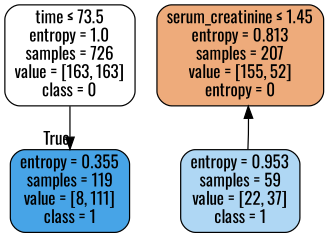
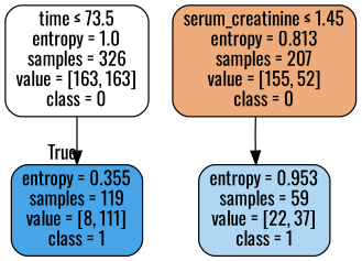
  digraph {
    fontname=Oswald
    node [color=black fontname=Oswald shape=box style="filled, rounded"]
    edge [fontname=Oswald]
-   n1 [fillcolor="#ffffff" label=<time &le; 73.5<br/>entropy = 1.0<br/>samples = 726<br/>value = [163, 163]<br/>class = 0>]
+   n1 [fillcolor="#ffffff" label=<time &le; 73.5<br/>entropy = 1.0<br/>samples = 326<br/>value = [163, 163]<br/>class = 0>]
    n2 [fillcolor="#47a4e7" label=<entropy = 0.355<br/>samples = 119<br/>value = [8, 111]<br/>class = 1>]
-   n3 [fillcolor="#eeab7b" label=<serum_creatinine &le; 1.45<br/>entropy = 0.813<br/>samples = 207<br/>value = [155, 52]<br/>entropy = 0>]
+   n3 [fillcolor="#eeab7b" label=<serum_creatinine &le; 1.45<br/>entropy = 0.813<br/>samples = 207<br/>value = [155, 52]<br/>class = 0>]
    n4 [fillcolor="#afd7f4" label=<entropy = 0.953<br/>samples = 59<br/>value = [22, 37]<br/>class = 1>]
    n1 -> n2 [headlabel=True labelangle=45 labeldistance=2.5]
-   n4 -> n3
+   n3 -> n4
  }
